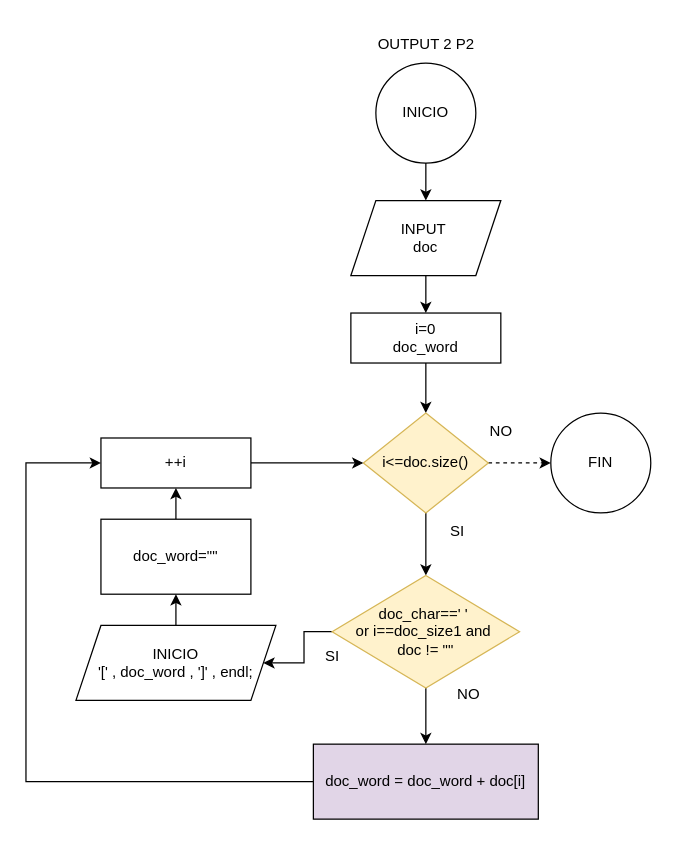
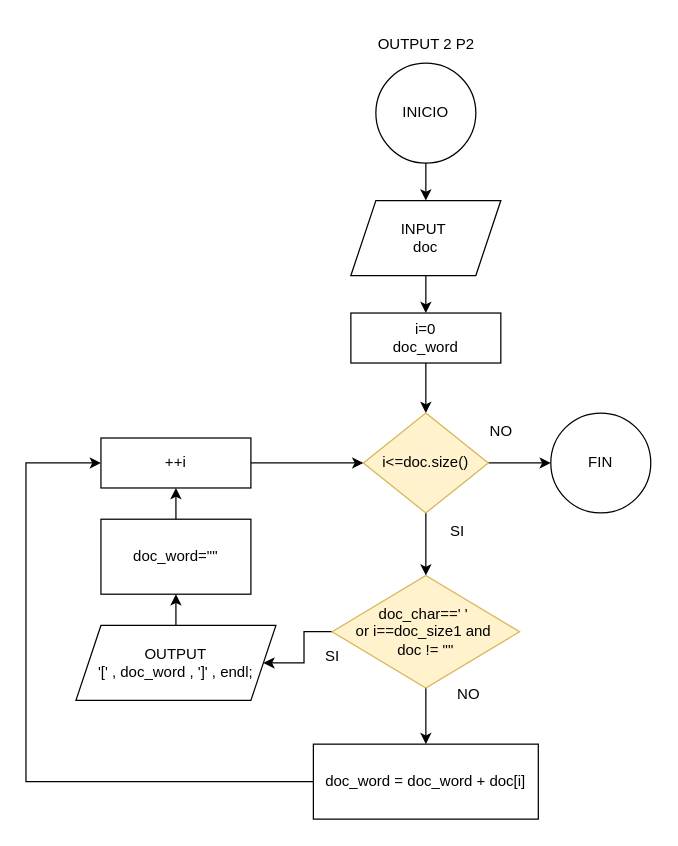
  <mxCell id="0" />
  <mxCell id="1" parent="0" />
  <mxCell id="2" value="OUTPUT 2 P2" style="text;html=1;align=center;verticalAlign=middle;resizable=0;points=[];autosize=1;strokeColor=none;fillColor=none;" parent="1" vertex="1"><mxGeometry x="285" width="110" height="30" as="geometry" y="20" /></mxCell>
  <mxCell id="3" value="" style="edgeStyle=orthogonalEdgeStyle;rounded=0;orthogonalLoop=1;jettySize=auto;html=1;" edge="1" parent="1" source="4" target="6"><mxGeometry relative="1" as="geometry" /></mxCell>
  <mxCell id="4" value="INICIO" style="ellipse;whiteSpace=wrap;html=1;" vertex="1" parent="1"><mxGeometry x="300" y="50" width="80" height="80" as="geometry" /></mxCell>
  <mxCell id="5" value="" style="edgeStyle=orthogonalEdgeStyle;rounded=0;orthogonalLoop=1;jettySize=auto;html=1;" edge="1" parent="1" source="6" target="8"><mxGeometry relative="1" as="geometry" /></mxCell>
  <mxCell id="6" value="INPUT&amp;nbsp;&lt;div&gt;doc&lt;/div&gt;" style="shape=parallelogram;perimeter=parallelogramPerimeter;whiteSpace=wrap;html=1;fixedSize=1;" vertex="1" parent="1"><mxGeometry x="280" y="160" width="120" height="60" as="geometry" /></mxCell>
  <mxCell id="7" value="" style="edgeStyle=orthogonalEdgeStyle;rounded=0;orthogonalLoop=1;jettySize=auto;html=1;" edge="1" parent="1" source="8" target="11"><mxGeometry relative="1" as="geometry" /></mxCell>
  <mxCell id="8" value="i=0&lt;div&gt;doc_word&lt;/div&gt;" style="whiteSpace=wrap;html=1;" vertex="1" parent="1"><mxGeometry x="280" y="250" width="120" height="40" as="geometry" /></mxCell>
- <mxCell id="9" value="" style="edgeStyle=orthogonalEdgeStyle;rounded=0;orthogonalLoop=1;jettySize=auto;html=1;dashed=1;" edge="1" parent="1" source="11" target="12"><mxGeometry relative="1" as="geometry" /></mxCell>
+ <mxCell id="9" value="" style="edgeStyle=orthogonalEdgeStyle;rounded=0;orthogonalLoop=1;jettySize=auto;html=1;" edge="1" parent="1" source="11" target="12"><mxGeometry relative="1" as="geometry" /></mxCell>
  <mxCell id="10" value="" style="edgeStyle=orthogonalEdgeStyle;rounded=0;orthogonalLoop=1;jettySize=auto;html=1;" edge="1" parent="1" source="11" target="17"><mxGeometry relative="1" as="geometry" /></mxCell>
  <mxCell id="11" value="i&amp;lt;=doc.size()" style="rhombus;whiteSpace=wrap;html=1;fillColor=#fff2cc;strokeColor=#d6b656;" vertex="1" parent="1"><mxGeometry x="290" y="330" width="100" height="80" as="geometry" /></mxCell>
  <mxCell id="12" value="FIN" style="ellipse;whiteSpace=wrap;html=1;" vertex="1" parent="1"><mxGeometry x="440" y="330" width="80" height="80" as="geometry" /></mxCell>
  <mxCell id="13" value="NO" style="text;html=1;align=center;verticalAlign=middle;resizable=0;points=[];autosize=1;strokeColor=none;fillColor=none;" vertex="1" parent="1"><mxGeometry x="380" y="330" width="40" height="30" as="geometry" /></mxCell>
  <mxCell id="14" value="SI" style="text;html=1;align=center;verticalAlign=middle;resizable=0;points=[];autosize=1;strokeColor=none;fillColor=none;" vertex="1" parent="1"><mxGeometry x="350" y="410" width="30" height="30" as="geometry" /></mxCell>
  <mxCell id="15" value="" style="edgeStyle=orthogonalEdgeStyle;rounded=0;orthogonalLoop=1;jettySize=auto;html=1;" edge="1" parent="1" source="17" target="20"><mxGeometry relative="1" as="geometry" /></mxCell>
  <mxCell id="16" value="" style="edgeStyle=orthogonalEdgeStyle;rounded=0;orthogonalLoop=1;jettySize=auto;html=1;" edge="1" parent="1" source="17" target="27"><mxGeometry relative="1" as="geometry" /></mxCell>
  <mxCell id="17" value="doc_char==' '&amp;nbsp;&lt;div&gt;or i==doc_size1 and&amp;nbsp;&lt;/div&gt;&lt;div&gt;doc != &quot;&quot;&lt;/div&gt;" style="rhombus;whiteSpace=wrap;html=1;fillColor=#fff2cc;strokeColor=#d6b656;" vertex="1" parent="1"><mxGeometry x="265" y="460" width="150" height="90" as="geometry" /></mxCell>
  <mxCell id="18" value="SI" style="text;html=1;align=center;verticalAlign=middle;resizable=0;points=[];autosize=1;strokeColor=none;fillColor=none;" vertex="1" parent="1"><mxGeometry x="250" y="510" width="30" height="30" as="geometry" /></mxCell>
  <mxCell id="19" value="" style="edgeStyle=orthogonalEdgeStyle;rounded=0;orthogonalLoop=1;jettySize=auto;html=1;" edge="1" parent="1" source="20" target="22"><mxGeometry relative="1" as="geometry" /></mxCell>
- <mxCell id="20" value="INICIO&lt;div&gt;'[' , doc_word , ']' , endl;&lt;br&gt;&lt;/div&gt;" style="shape=parallelogram;perimeter=parallelogramPerimeter;whiteSpace=wrap;html=1;fixedSize=1;" vertex="1" parent="1"><mxGeometry x="60" y="500" width="160" height="60" as="geometry" /></mxCell>
+ <mxCell id="20" value="OUTPUT&lt;div&gt;'[' , doc_word , ']' , endl;&lt;br&gt;&lt;/div&gt;" style="shape=parallelogram;perimeter=parallelogramPerimeter;whiteSpace=wrap;html=1;fixedSize=1;" vertex="1" parent="1"><mxGeometry x="60" y="500" width="160" height="60" as="geometry" /></mxCell>
  <mxCell id="21" value="" style="edgeStyle=orthogonalEdgeStyle;rounded=0;orthogonalLoop=1;jettySize=auto;html=1;" edge="1" parent="1" source="22" target="24"><mxGeometry relative="1" as="geometry" /></mxCell>
  <mxCell id="22" value="doc_word=&quot;&quot;" style="whiteSpace=wrap;html=1;" vertex="1" parent="1"><mxGeometry x="80" y="415" width="120" height="60" as="geometry" /></mxCell>
  <mxCell id="23" style="edgeStyle=orthogonalEdgeStyle;rounded=0;orthogonalLoop=1;jettySize=auto;html=1;entryX=0;entryY=0.5;entryDx=0;entryDy=0;" edge="1" parent="1" source="24" target="11"><mxGeometry relative="1" as="geometry" /></mxCell>
  <mxCell id="24" value="++i" style="whiteSpace=wrap;html=1;" vertex="1" parent="1"><mxGeometry x="80" y="350" width="120" height="40" as="geometry" /></mxCell>
  <mxCell id="25" value="NO" style="text;html=1;align=center;verticalAlign=middle;resizable=0;points=[];autosize=1;strokeColor=none;fillColor=none;" vertex="1" parent="1"><mxGeometry x="354" y="540" width="40" height="30" as="geometry" /></mxCell>
  <mxCell id="26" style="edgeStyle=orthogonalEdgeStyle;rounded=0;orthogonalLoop=1;jettySize=auto;html=1;entryX=0;entryY=0.5;entryDx=0;entryDy=0;" edge="1" parent="1" source="27" target="24"><mxGeometry relative="1" as="geometry"><Array as="points"><mxPoint x="20" y="625" /><mxPoint x="20" y="370" /></Array></mxGeometry></mxCell>
- <mxCell id="27" value="doc_word = doc_word + doc[i]" style="whiteSpace=wrap;html=1;fillColor=#e1d5e7;" vertex="1" parent="1"><mxGeometry x="250" y="595" width="180" height="60" as="geometry" /></mxCell>
+ <mxCell id="27" value="doc_word = doc_word + doc[i]" style="whiteSpace=wrap;html=1;" vertex="1" parent="1"><mxGeometry x="250" y="595" width="180" height="60" as="geometry" /></mxCell>
